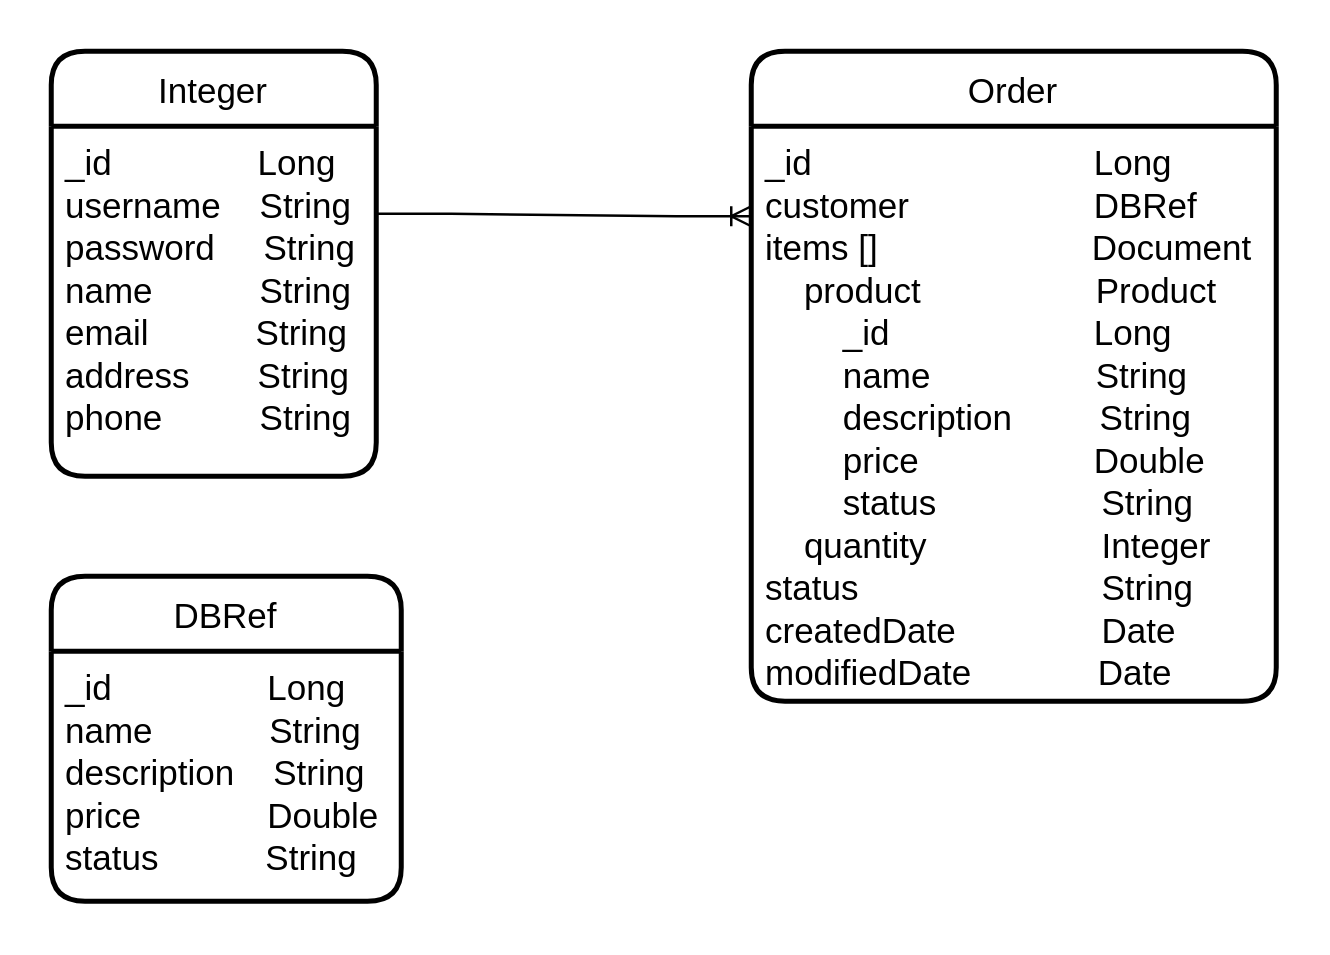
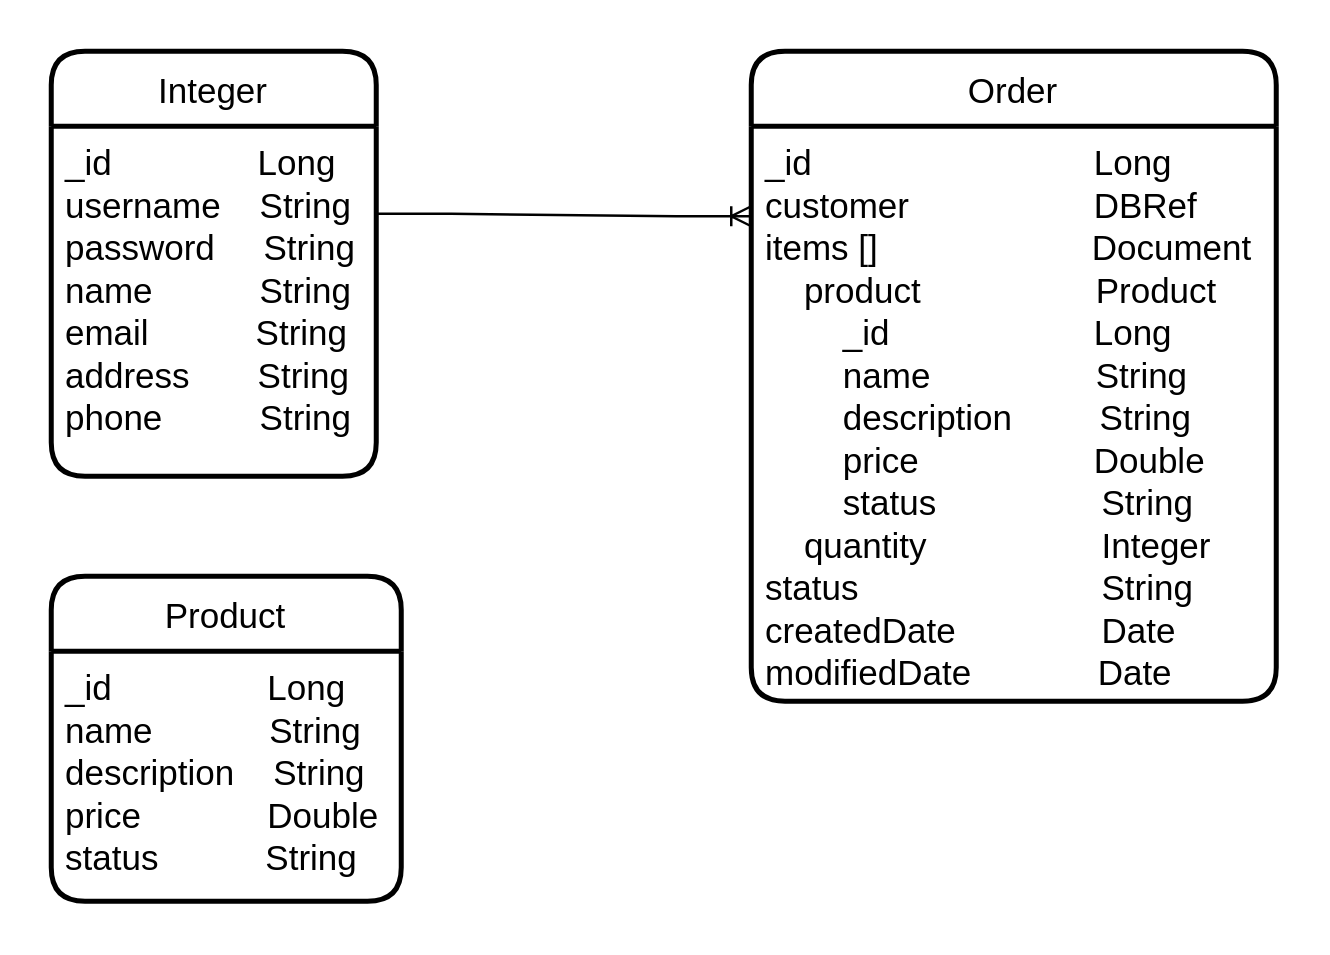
  <mxCell id="0" />
  <mxCell id="1" parent="0" />
  <mxCell id="2" value="Integer" style="swimlane;childLayout=stackLayout;horizontal=1;startSize=30;horizontalStack=0;rounded=1;fontSize=14;fontStyle=0;strokeWidth=2;resizeParent=0;resizeLast=1;shadow=0;dashed=0;align=center;" parent="1" vertex="1"><mxGeometry x="20" y="20" width="130" height="170" as="geometry" /></mxCell>
  <mxCell id="3" value="_id               Long&#10;username    String&#10;password     String&#10;name           String&#10;email           String&#10;address       String&#10;phone          String&#10;" style="align=left;strokeColor=none;fillColor=none;spacingLeft=4;fontSize=14;verticalAlign=top;resizable=0;rotatable=0;part=1;" parent="2" vertex="1"><mxGeometry y="30" width="130" height="140" as="geometry" /></mxCell>
- <mxCell id="4" value="DBRef" style="swimlane;childLayout=stackLayout;horizontal=1;startSize=30;horizontalStack=0;rounded=1;fontSize=14;fontStyle=0;strokeWidth=2;resizeParent=0;resizeLast=1;shadow=0;dashed=0;align=center;" parent="1" vertex="1"><mxGeometry x="20" y="230" width="140" height="130" as="geometry" /></mxCell>
+ <mxCell id="4" value="Product" style="swimlane;childLayout=stackLayout;horizontal=1;startSize=30;horizontalStack=0;rounded=1;fontSize=14;fontStyle=0;strokeWidth=2;resizeParent=0;resizeLast=1;shadow=0;dashed=0;align=center;" parent="1" vertex="1"><mxGeometry x="20" y="230" width="140" height="130" as="geometry" /></mxCell>
  <mxCell id="5" value="_id                Long&#10;name            String&#10;description    String&#10;price             Double&#10;status           String" style="align=left;strokeColor=none;fillColor=none;spacingLeft=4;fontSize=14;verticalAlign=top;resizable=0;rotatable=0;part=1;" parent="4" vertex="1"><mxGeometry y="30" width="140" height="100" as="geometry" /></mxCell>
  <mxCell id="6" value="Order" style="swimlane;childLayout=stackLayout;horizontal=1;startSize=30;horizontalStack=0;rounded=1;fontSize=14;fontStyle=0;strokeWidth=2;resizeParent=0;resizeLast=1;shadow=0;dashed=0;align=center;" parent="1" vertex="1"><mxGeometry x="300" y="20" width="210" height="260" as="geometry" /></mxCell>
  <mxCell id="7" value="_id                             Long&#10;customer                   DBRef&#10;items []                      Document&#10;    product                  Product&#10;        _id                     Long&#10;        name                 String&#10;        description         String&#10;        price                  Double&#10;        status                 String&#10;    quantity                   Integer&#10;status                         String&#10;createdDate               Date&#10;modifiedDate             Date" style="align=left;strokeColor=none;fillColor=none;spacingLeft=4;fontSize=14;verticalAlign=top;resizable=0;rotatable=0;part=1;" parent="6" vertex="1"><mxGeometry y="30" width="210" height="230" as="geometry" /></mxCell>
  <mxCell id="8" value="" style="edgeStyle=entityRelationEdgeStyle;fontSize=12;html=1;endArrow=ERoneToMany;rounded=0;exitX=1;exitY=0.25;exitDx=0;exitDy=0;strokeWidth=1;" edge="1" parent="1" source="3"><mxGeometry width="100" height="100" relative="1" as="geometry"><mxPoint x="200" y="180" as="sourcePoint" /><mxPoint x="300" y="86" as="targetPoint" /></mxGeometry></mxCell>
